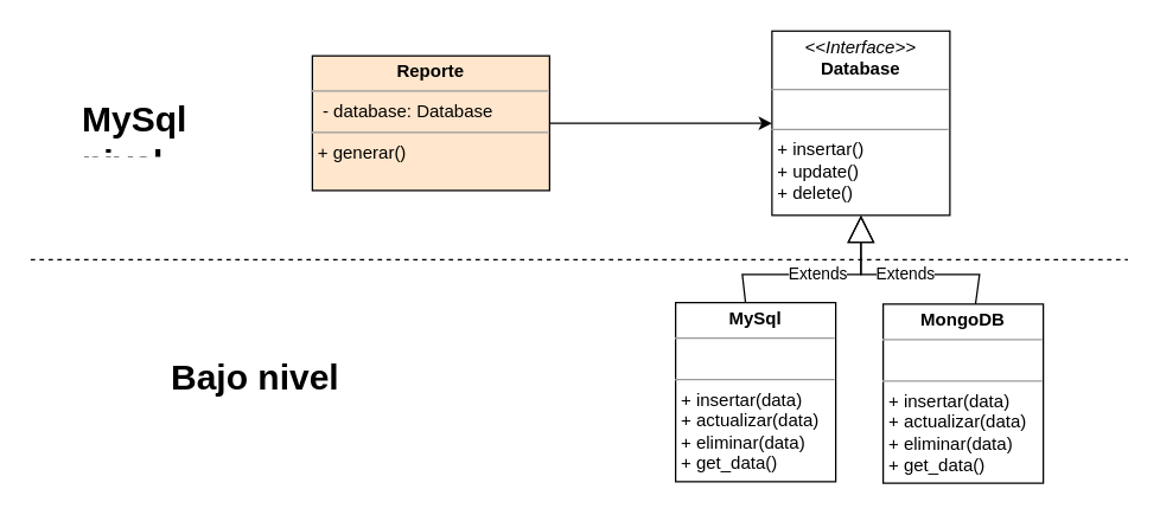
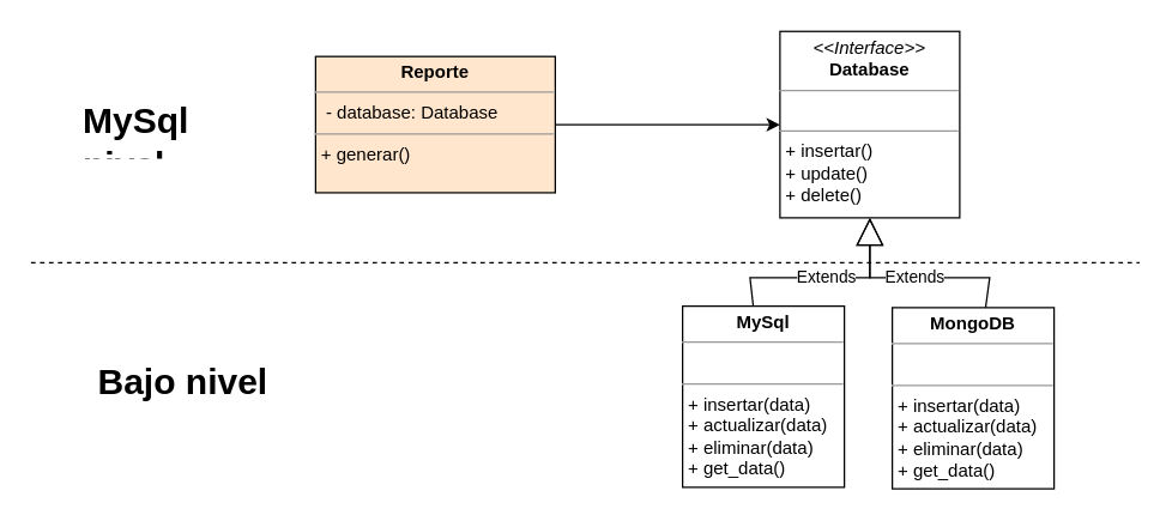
  <mxCell id="0" />
  <mxCell id="1" parent="0" />
  <mxCell id="2" style="edgeStyle=orthogonalEdgeStyle;rounded=0;orthogonalLoop=1;jettySize=auto;html=1;" parent="1" source="3" target="6" edge="1"><mxGeometry relative="1" as="geometry" /></mxCell>
  <mxCell id="3" value="&lt;p style=&quot;margin:0px;margin-top:4px;text-align:center;&quot;&gt;&lt;b&gt;Reporte&lt;/b&gt;&lt;/p&gt;&lt;hr size=&quot;1&quot;&gt;&lt;p style=&quot;margin:0px;margin-left:4px;&quot;&gt;&amp;nbsp;- database: Database&lt;/p&gt;&lt;hr size=&quot;1&quot;&gt;&lt;p style=&quot;border-color: var(--border-color); margin: 0px 0px 0px 4px;&quot;&gt;+ generar()&lt;/p&gt;&lt;p style=&quot;border-color: var(--border-color); margin: 0px 0px 0px 4px;&quot;&gt;&lt;br&gt;&lt;/p&gt;" style="verticalAlign=top;align=left;overflow=fill;fontSize=12;fontFamily=Helvetica;html=1;whiteSpace=wrap;fillColor=#ffe6cc;" parent="1" vertex="1"><mxGeometry x="210" y="37.25" width="160" height="91" as="geometry" /></mxCell>
  <mxCell id="4" value="&lt;p style=&quot;margin:0px;margin-top:4px;text-align:center;&quot;&gt;&lt;b&gt;MySql&lt;/b&gt;&lt;/p&gt;&lt;hr size=&quot;1&quot;&gt;&lt;p style=&quot;margin:0px;margin-left:4px;&quot;&gt;&amp;nbsp;&lt;/p&gt;&lt;hr size=&quot;1&quot;&gt;&lt;p style=&quot;border-color: var(--border-color); margin: 0px 0px 0px 4px;&quot;&gt;+ insertar(data)&lt;/p&gt;&lt;p style=&quot;border-color: var(--border-color); margin: 0px 0px 0px 4px;&quot;&gt;+ actualizar(data)&lt;/p&gt;&lt;p style=&quot;border-color: var(--border-color); margin: 0px 0px 0px 4px;&quot;&gt;+ eliminar(data)&lt;/p&gt;&lt;p style=&quot;border-color: var(--border-color); margin: 0px 0px 0px 4px;&quot;&gt;+ get_data()&lt;/p&gt;&lt;p style=&quot;border-color: var(--border-color); margin: 0px 0px 0px 4px;&quot;&gt;&lt;br&gt;&lt;/p&gt;&lt;p style=&quot;border-color: var(--border-color); margin: 0px 0px 0px 4px;&quot;&gt;&lt;br&gt;&lt;/p&gt;" style="verticalAlign=top;align=left;overflow=fill;fontSize=12;fontFamily=Helvetica;html=1;whiteSpace=wrap;" parent="1" vertex="1"><mxGeometry x="455" y="204" width="108" height="121" as="geometry" /></mxCell>
  <mxCell id="5" value="&lt;p style=&quot;margin:0px;margin-top:4px;text-align:center;&quot;&gt;&lt;b&gt;MongoDB&lt;/b&gt;&lt;/p&gt;&lt;hr size=&quot;1&quot;&gt;&lt;p style=&quot;margin:0px;margin-left:4px;&quot;&gt;&amp;nbsp;&lt;/p&gt;&lt;hr size=&quot;1&quot;&gt;&lt;p style=&quot;border-color: var(--border-color); margin: 0px 0px 0px 4px;&quot;&gt;+ insertar(data)&lt;/p&gt;&lt;p style=&quot;border-color: var(--border-color); margin: 0px 0px 0px 4px;&quot;&gt;+ actualizar(data)&lt;/p&gt;&lt;p style=&quot;border-color: var(--border-color); margin: 0px 0px 0px 4px;&quot;&gt;+ eliminar(data)&lt;/p&gt;&lt;p style=&quot;border-color: var(--border-color); margin: 0px 0px 0px 4px;&quot;&gt;+ get_data()&lt;/p&gt;&lt;p style=&quot;border-color: var(--border-color); margin: 0px 0px 0px 4px;&quot;&gt;&lt;br&gt;&lt;/p&gt;&lt;p style=&quot;border-color: var(--border-color); margin: 0px 0px 0px 4px;&quot;&gt;&lt;br&gt;&lt;/p&gt;" style="verticalAlign=top;align=left;overflow=fill;fontSize=12;fontFamily=Helvetica;html=1;whiteSpace=wrap;" parent="1" vertex="1"><mxGeometry x="595" y="205" width="108" height="121" as="geometry" /></mxCell>
  <mxCell id="6" value="&lt;p style=&quot;margin:0px;margin-top:4px;text-align:center;&quot;&gt;&lt;i&gt;&amp;lt;&amp;lt;Interface&amp;gt;&amp;gt;&lt;/i&gt;&lt;br&gt;&lt;b&gt;Database&lt;/b&gt;&lt;/p&gt;&lt;hr size=&quot;1&quot;&gt;&lt;p style=&quot;margin:0px;margin-left:4px;&quot;&gt;&lt;br&gt;&lt;/p&gt;&lt;hr size=&quot;1&quot;&gt;&lt;p style=&quot;margin:0px;margin-left:4px;&quot;&gt;+ insertar()&lt;/p&gt;&lt;p style=&quot;margin:0px;margin-left:4px;&quot;&gt;+ update()&lt;/p&gt;&lt;p style=&quot;margin:0px;margin-left:4px;&quot;&gt;+ delete()&lt;/p&gt;" style="verticalAlign=top;align=left;overflow=fill;fontSize=12;fontFamily=Helvetica;html=1;whiteSpace=wrap;" parent="1" vertex="1"><mxGeometry x="520" y="20.5" width="120" height="124.5" as="geometry" /></mxCell>
  <mxCell id="7" value="Extends" style="endArrow=block;endSize=16;endFill=0;html=1;rounded=0;" parent="1" source="4" target="6" edge="1"><mxGeometry width="160" relative="1" as="geometry"><mxPoint x="510" y="415" as="sourcePoint" /><mxPoint x="670" y="415" as="targetPoint" /><Array as="points"><mxPoint x="500" y="185" /><mxPoint x="580" y="185" /></Array></mxGeometry></mxCell>
  <mxCell id="8" value="Extends" style="endArrow=block;endSize=16;endFill=0;html=1;rounded=0;" parent="1" source="5" target="6" edge="1"><mxGeometry width="160" relative="1" as="geometry"><mxPoint x="640" y="175" as="sourcePoint" /><mxPoint x="800" y="175" as="targetPoint" /><Array as="points"><mxPoint x="660" y="185" /><mxPoint x="580" y="185" /></Array></mxGeometry></mxCell>
  <mxCell id="9" value="" style="endArrow=none;dashed=1;html=1;rounded=0;" edge="1" parent="1"><mxGeometry width="50" height="50" relative="1" as="geometry"><mxPoint x="20" y="175" as="sourcePoint" /><mxPoint x="760" y="175" as="targetPoint" /></mxGeometry></mxCell>
  <mxCell id="10" value="&lt;h1&gt;MySql nivel&lt;/h1&gt;" style="text;html=1;strokeColor=none;fillColor=none;spacing=5;spacingTop=-20;whiteSpace=wrap;overflow=hidden;rounded=0;" vertex="1" parent="1"><mxGeometry x="50" y="60.5" width="140" height="44.5" as="geometry" /></mxCell>
- <mxCell id="11" value="&lt;h1&gt;Bajo nivel&lt;/h1&gt;" style="text;html=1;strokeColor=none;fillColor=none;spacing=5;spacingTop=-20;whiteSpace=wrap;overflow=hidden;rounded=0;" vertex="1" parent="1"><mxGeometry x="110" y="235" width="140" height="44.5" as="geometry" /></mxCell>
+ <mxCell id="11" value="&lt;h1&gt;Bajo nivel&lt;/h1&gt;" style="text;html=1;strokeColor=none;fillColor=none;spacing=5;spacingTop=-20;whiteSpace=wrap;overflow=hidden;rounded=0;" vertex="1" parent="1"><mxGeometry x="60" y="235" width="140" height="44.5" as="geometry" /></mxCell>
